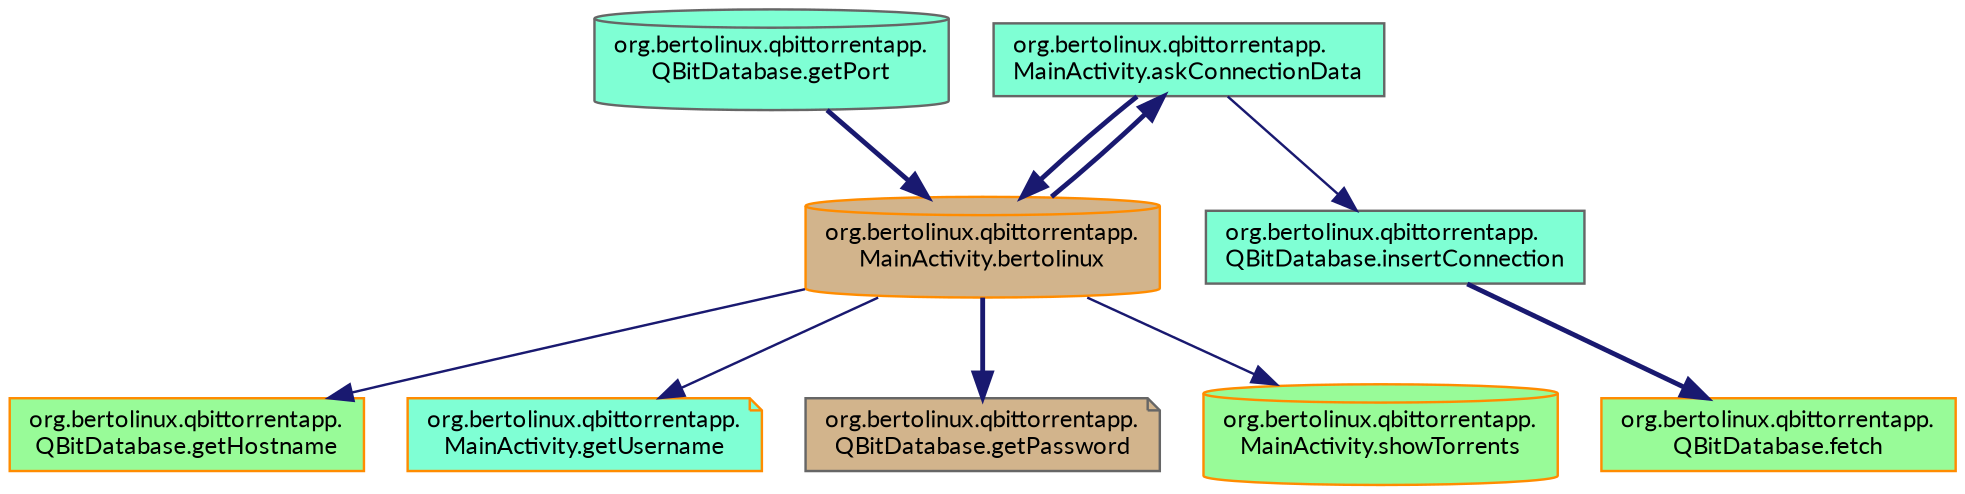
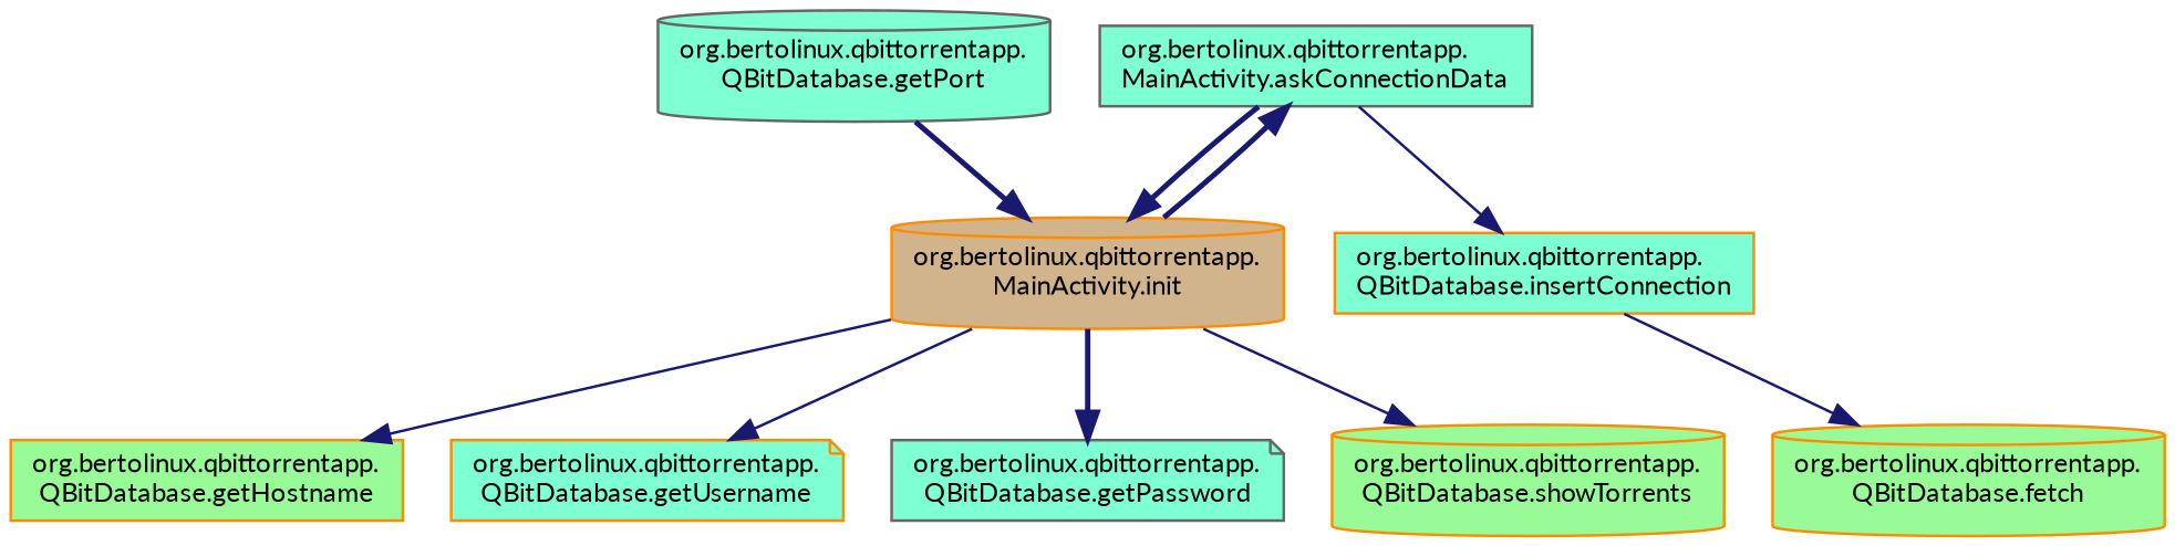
  digraph {
    fontname=Lato
    rankdir=TB
    node [color=darkorange fillcolor=aquamarine fontname=Lato fontsize=10 shape=cylinder style=filled]
    edge [color=midnightblue fontname=Lato fontsize=10 labelfontname=Helvetica labelfontsize=10 style=bold]
    n1 [color=gray40 fontcolor=black height=0.2 label="org.bertolinux.qbittorrentapp.\lMainActivity.askConnectionData" shape=box width=0.4]
-   n2 [fillcolor=tan height=0.2 label="org.bertolinux.qbittorrentapp.\lMainActivity.bertolinux" width=0.4]
-   n3 [color=gray40 height=0.2 label="org.bertolinux.qbittorrentapp.\lQBitDatabase.insertConnection" shape=box width=0.4]
+   n2 [fillcolor=tan height=0.2 label="org.bertolinux.qbittorrentapp.\lMainActivity.init" width=0.4]
+   n3 [height=0.2 label="org.bertolinux.qbittorrentapp.\lQBitDatabase.insertConnection" shape=box width=0.4]
    n4 [fillcolor=palegreen height=0.2 label="org.bertolinux.qbittorrentapp.\lQBitDatabase.getHostname" shape=box width=0.4]
-   n5 [height=0.2 label="org.bertolinux.qbittorrentapp.\lMainActivity.getUsername" shape=note width=0.4]
-   n6 [color=gray40 fillcolor=tan height=0.2 label="org.bertolinux.qbittorrentapp.\lQBitDatabase.getPassword" shape=note width=0.4]
-   n7 [fillcolor=palegreen height=0.2 label="org.bertolinux.qbittorrentapp.\lMainActivity.showTorrents" width=0.4]
-   n8 [fillcolor=palegreen height=0.2 label="org.bertolinux.qbittorrentapp.\lQBitDatabase.fetch" shape=box width=0.4]
+   n5 [height=0.2 label="org.bertolinux.qbittorrentapp.\lQBitDatabase.getUsername" shape=note width=0.4]
+   n6 [color=gray40 height=0.2 label="org.bertolinux.qbittorrentapp.\lQBitDatabase.getPassword" shape=note width=0.4]
+   n7 [fillcolor=palegreen height=0.2 label="org.bertolinux.qbittorrentapp.\lQBitDatabase.showTorrents" width=0.4]
+   n8 [fillcolor=palegreen height=0.2 label="org.bertolinux.qbittorrentapp.\lQBitDatabase.fetch" width=0.4]
    n9 [color=gray40 height=0.2 label="org.bertolinux.qbittorrentapp.\lQBitDatabase.getPort" width=0.4]
    n1 -> n2
    n1 -> n3 [style=solid]
    n2 -> n1
    n2 -> n4 [style=solid]
    n2 -> n5 [style=solid]
    n2 -> n6
    n2 -> n7 [style=solid]
-   n3 -> n8
+   n3 -> n8 [style=solid]
    n9 -> n2
  }
